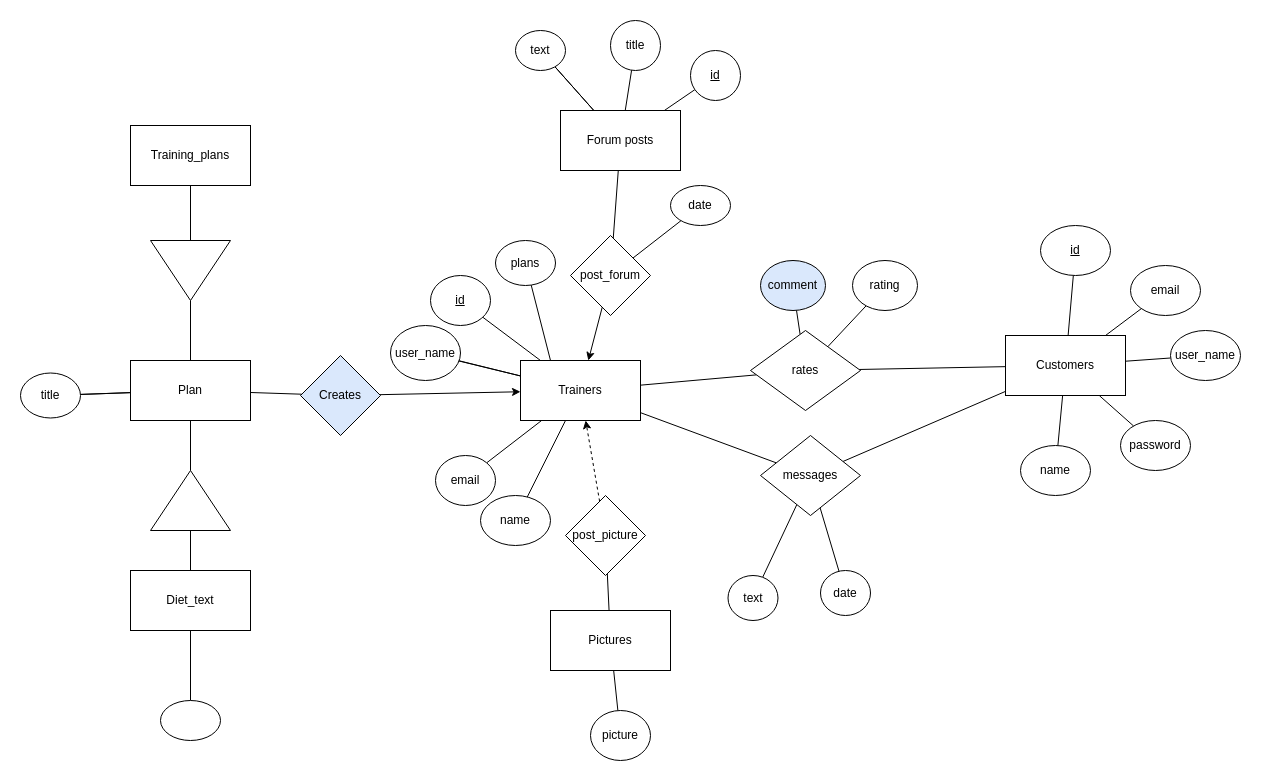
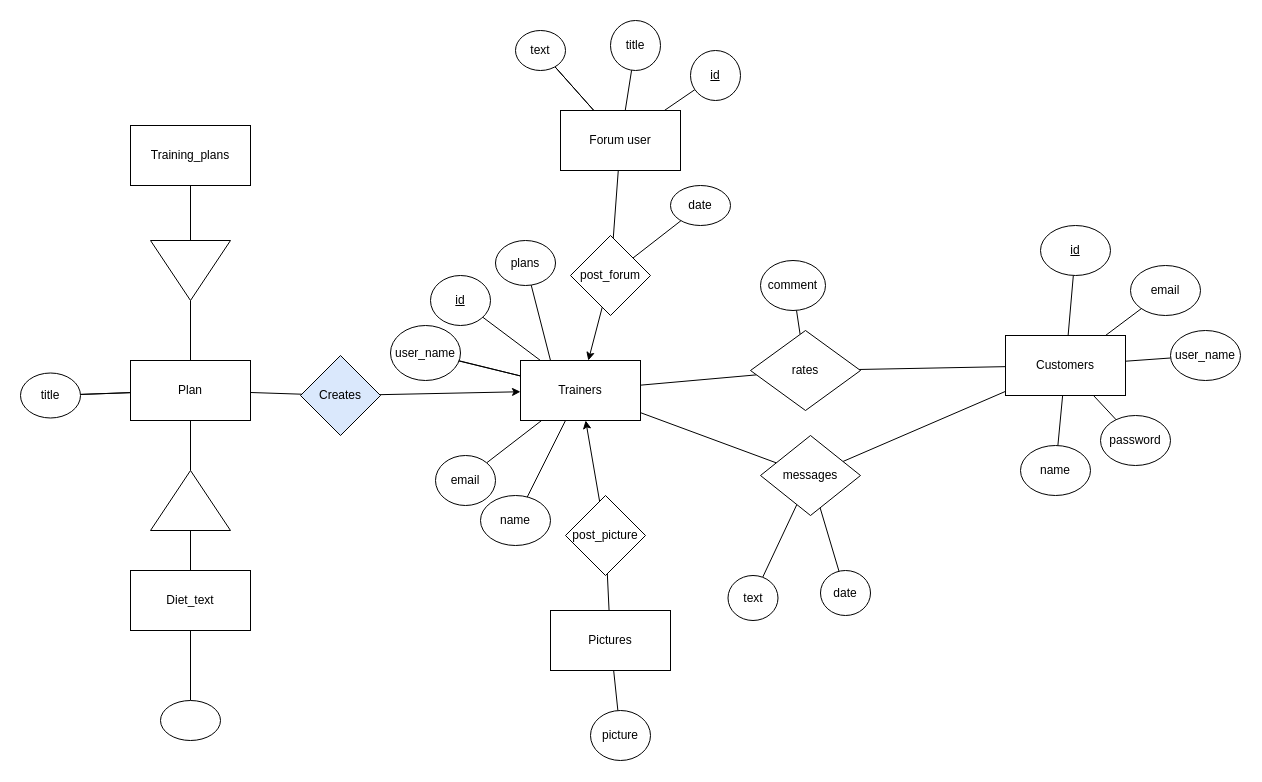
  <mxCell id="0" />
  <mxCell id="1" parent="0" />
  <mxCell id="2" value="" style="rounded=0;orthogonalLoop=1;jettySize=auto;html=1;endArrow=none;endFill=0;" edge="1" parent="1" source="6" target="32"><mxGeometry relative="1" as="geometry" /></mxCell>
  <mxCell id="3" value="" style="edgeStyle=none;rounded=0;orthogonalLoop=1;jettySize=auto;html=1;endArrow=none;endFill=0;" edge="1" parent="1" source="6" target="37"><mxGeometry relative="1" as="geometry" /></mxCell>
  <mxCell id="4" style="edgeStyle=none;rounded=0;orthogonalLoop=1;jettySize=auto;html=1;exitX=0.25;exitY=0;exitDx=0;exitDy=0;endArrow=none;endFill=0;" edge="1" parent="1" source="6" target="38"><mxGeometry relative="1" as="geometry" /></mxCell>
  <mxCell id="5" value="" style="edgeStyle=none;rounded=0;orthogonalLoop=1;jettySize=auto;html=1;endArrow=none;endFill=0;" edge="1" parent="1" source="6" target="36"><mxGeometry relative="1" as="geometry" /></mxCell>
  <mxCell id="6" value="Trainers" style="rounded=0;whiteSpace=wrap;html=1;" vertex="1" parent="1"><mxGeometry x="520" y="360" width="120" height="60" as="geometry" /></mxCell>
  <mxCell id="7" value="" style="edgeStyle=none;rounded=0;orthogonalLoop=1;jettySize=auto;html=1;endArrow=none;endFill=0;" edge="1" parent="1" source="13" target="18"><mxGeometry relative="1" as="geometry" /></mxCell>
  <mxCell id="8" value="" style="edgeStyle=none;rounded=0;orthogonalLoop=1;jettySize=auto;html=1;endArrow=none;endFill=0;" edge="1" parent="1" source="13" target="19"><mxGeometry relative="1" as="geometry" /></mxCell>
  <mxCell id="9" value="" style="edgeStyle=none;rounded=0;orthogonalLoop=1;jettySize=auto;html=1;endArrow=none;endFill=0;" edge="1" parent="1" source="13" target="20"><mxGeometry relative="1" as="geometry" /></mxCell>
  <mxCell id="10" value="" style="edgeStyle=none;rounded=0;orthogonalLoop=1;jettySize=auto;html=1;endArrow=none;endFill=0;" edge="1" parent="1" source="13" target="21"><mxGeometry relative="1" as="geometry" /></mxCell>
  <mxCell id="11" value="" style="edgeStyle=none;rounded=0;orthogonalLoop=1;jettySize=auto;html=1;endArrow=none;endFill=0;" edge="1" parent="1" source="13" target="22"><mxGeometry relative="1" as="geometry" /></mxCell>
  <mxCell id="12" value="" style="edgeStyle=none;rounded=0;orthogonalLoop=1;jettySize=auto;html=1;endArrow=none;endFill=0;" edge="1" parent="1" source="13" target="23"><mxGeometry relative="1" as="geometry" /></mxCell>
  <mxCell id="13" value="Customers" style="rounded=0;whiteSpace=wrap;html=1;" vertex="1" parent="1"><mxGeometry x="1005" y="335" width="120" height="60" as="geometry" /></mxCell>
  <mxCell id="14" style="edgeStyle=none;rounded=0;orthogonalLoop=1;jettySize=auto;html=1;exitX=0;exitY=0.25;exitDx=0;exitDy=0;endArrow=none;endFill=0;" edge="1" parent="1" source="6" target="6"><mxGeometry relative="1" as="geometry" /></mxCell>
  <mxCell id="15" value="" style="edgeStyle=none;rounded=0;orthogonalLoop=1;jettySize=auto;html=1;endArrow=none;endFill=0;" edge="1" parent="1" source="18" target="6"><mxGeometry relative="1" as="geometry" /></mxCell>
- <mxCell id="16" value="" style="edgeStyle=none;rounded=0;orthogonalLoop=1;jettySize=auto;html=1;endArrow=none;endFill=0;" edge="1" parent="1" source="18" target="29"><mxGeometry relative="1" as="geometry" /></mxCell>
  <mxCell id="17" value="" style="edgeStyle=none;rounded=0;orthogonalLoop=1;jettySize=auto;html=1;endArrow=none;endFill=0;" edge="1" parent="1" source="18" target="58"><mxGeometry relative="1" as="geometry" /></mxCell>
  <mxCell id="18" value="rates" style="rhombus;whiteSpace=wrap;html=1;rounded=0;" vertex="1" parent="1"><mxGeometry x="750" y="330" width="110" height="80" as="geometry" /></mxCell>
  <mxCell id="19" value="name" style="ellipse;whiteSpace=wrap;html=1;rounded=0;" vertex="1" parent="1"><mxGeometry x="1020" y="445" width="70" height="50" as="geometry" /></mxCell>
  <mxCell id="20" value="&lt;u&gt;id&lt;/u&gt;" style="ellipse;whiteSpace=wrap;html=1;rounded=0;" vertex="1" parent="1"><mxGeometry x="1040" y="225" width="70" height="50" as="geometry" /></mxCell>
  <mxCell id="21" value="email" style="ellipse;whiteSpace=wrap;html=1;rounded=0;" vertex="1" parent="1"><mxGeometry x="1130" y="265" width="70" height="50" as="geometry" /></mxCell>
  <mxCell id="22" value="user_name" style="ellipse;whiteSpace=wrap;html=1;rounded=0;" vertex="1" parent="1"><mxGeometry x="1170" y="330" width="70" height="50" as="geometry" /></mxCell>
- <mxCell id="23" value="password" style="ellipse;whiteSpace=wrap;html=1;rounded=0;" vertex="1" parent="1"><mxGeometry x="1120" y="420" width="70" height="50" as="geometry" /></mxCell>
+ <mxCell id="23" value="password" style="ellipse;whiteSpace=wrap;html=1;rounded=0;" vertex="1" parent="1"><mxGeometry x="1100" y="415" width="70" height="50" as="geometry" /></mxCell>
  <mxCell id="24" value="" style="edgeStyle=none;rounded=0;orthogonalLoop=1;jettySize=auto;html=1;endArrow=none;endFill=0;" edge="1" parent="1" source="28" target="6"><mxGeometry relative="1" as="geometry" /></mxCell>
  <mxCell id="25" value="" style="edgeStyle=none;rounded=0;orthogonalLoop=1;jettySize=auto;html=1;endArrow=none;endFill=0;" edge="1" parent="1" source="28" target="13"><mxGeometry relative="1" as="geometry" /></mxCell>
  <mxCell id="26" value="" style="edgeStyle=none;rounded=0;orthogonalLoop=1;jettySize=auto;html=1;endArrow=none;endFill=0;" edge="1" parent="1" source="28" target="30"><mxGeometry relative="1" as="geometry" /></mxCell>
  <mxCell id="27" value="" style="edgeStyle=none;rounded=0;orthogonalLoop=1;jettySize=auto;html=1;endArrow=none;endFill=0;" edge="1" parent="1" source="28" target="31"><mxGeometry relative="1" as="geometry" /></mxCell>
  <mxCell id="28" value="messages" style="rhombus;whiteSpace=wrap;html=1;" vertex="1" parent="1"><mxGeometry x="760" y="435" width="100" height="80" as="geometry" /></mxCell>
- <mxCell id="29" value="rating" style="ellipse;whiteSpace=wrap;html=1;rounded=0;" vertex="1" parent="1"><mxGeometry x="852" y="260" width="65" height="50" as="geometry" /></mxCell>
  <mxCell id="30" value="text" style="ellipse;whiteSpace=wrap;html=1;" vertex="1" parent="1"><mxGeometry x="727.5" y="575" width="50" height="45" as="geometry" /></mxCell>
  <mxCell id="31" value="date" style="ellipse;whiteSpace=wrap;html=1;" vertex="1" parent="1"><mxGeometry x="820" y="570" width="50" height="45" as="geometry" /></mxCell>
  <mxCell id="32" value="name" style="ellipse;whiteSpace=wrap;html=1;rounded=0;" vertex="1" parent="1"><mxGeometry x="480" y="495" width="70" height="50" as="geometry" /></mxCell>
  <mxCell id="33" style="edgeStyle=none;rounded=0;orthogonalLoop=1;jettySize=auto;html=1;exitX=1;exitY=0;exitDx=0;exitDy=0;endArrow=none;endFill=0;" edge="1" parent="1" source="34" target="6"><mxGeometry relative="1" as="geometry" /></mxCell>
  <mxCell id="34" value="email" style="ellipse;whiteSpace=wrap;html=1;rounded=0;" vertex="1" parent="1"><mxGeometry x="435" y="455" width="60" height="50" as="geometry" /></mxCell>
  <mxCell id="35" style="edgeStyle=none;rounded=0;orthogonalLoop=1;jettySize=auto;html=1;endArrow=none;endFill=0;" edge="1" parent="1" source="36" target="6"><mxGeometry relative="1" as="geometry"><mxPoint x="470" y="370" as="sourcePoint" /></mxGeometry></mxCell>
  <mxCell id="36" value="user_name" style="ellipse;whiteSpace=wrap;html=1;rounded=0;" vertex="1" parent="1"><mxGeometry x="390" y="325" width="70" height="55" as="geometry" /></mxCell>
  <mxCell id="37" value="&lt;u&gt;id&lt;/u&gt;" style="ellipse;whiteSpace=wrap;html=1;rounded=0;" vertex="1" parent="1"><mxGeometry x="430" y="275" width="60" height="50" as="geometry" /></mxCell>
  <mxCell id="38" value="plans" style="ellipse;whiteSpace=wrap;html=1;rounded=0;" vertex="1" parent="1"><mxGeometry x="495" y="240" width="60" height="45" as="geometry" /></mxCell>
  <mxCell id="39" value="" style="edgeStyle=none;rounded=0;orthogonalLoop=1;jettySize=auto;html=1;endArrow=none;endFill=0;" edge="1" parent="1" source="42" target="47"><mxGeometry relative="1" as="geometry" /></mxCell>
  <mxCell id="40" value="" style="edgeStyle=none;rounded=0;orthogonalLoop=1;jettySize=auto;html=1;endArrow=none;endFill=0;" edge="1" parent="1" source="42" target="47"><mxGeometry relative="1" as="geometry" /></mxCell>
  <mxCell id="41" value="" style="edgeStyle=none;rounded=0;orthogonalLoop=1;jettySize=auto;html=1;endArrow=none;endFill=0;" edge="1" parent="1" source="42" target="48"><mxGeometry relative="1" as="geometry" /></mxCell>
- <mxCell id="42" value="Forum posts" style="rounded=0;whiteSpace=wrap;html=1;" vertex="1" parent="1"><mxGeometry x="560" y="110" width="120" height="60" as="geometry" /></mxCell>
+ <mxCell id="42" value="Forum user" style="rounded=0;whiteSpace=wrap;html=1;" vertex="1" parent="1"><mxGeometry x="560" y="110" width="120" height="60" as="geometry" /></mxCell>
  <mxCell id="43" value="" style="edgeStyle=none;rounded=0;orthogonalLoop=1;jettySize=auto;html=1;endArrow=none;endFill=0;" edge="1" parent="1" source="46" target="42"><mxGeometry relative="1" as="geometry" /></mxCell>
  <mxCell id="44" value="" style="edgeStyle=none;rounded=0;orthogonalLoop=1;jettySize=auto;html=1;endArrow=classic;endFill=1;" edge="1" parent="1" source="46" target="6"><mxGeometry relative="1" as="geometry" /></mxCell>
  <mxCell id="45" value="" style="edgeStyle=none;rounded=0;orthogonalLoop=1;jettySize=auto;html=1;endArrow=none;endFill=0;" edge="1" parent="1" source="46" target="56"><mxGeometry relative="1" as="geometry" /></mxCell>
  <mxCell id="46" value="post_forum" style="rhombus;whiteSpace=wrap;html=1;rounded=0;" vertex="1" parent="1"><mxGeometry x="570" y="235" width="80" height="80" as="geometry" /></mxCell>
  <mxCell id="47" value="text" style="ellipse;whiteSpace=wrap;html=1;rounded=0;" vertex="1" parent="1"><mxGeometry x="515" y="30" width="50" height="40" as="geometry" /></mxCell>
  <mxCell id="48" value="title" style="ellipse;whiteSpace=wrap;html=1;rounded=0;" vertex="1" parent="1"><mxGeometry x="610" y="20" width="50" height="50" as="geometry" /></mxCell>
  <mxCell id="49" value="" style="edgeStyle=none;rounded=0;orthogonalLoop=1;jettySize=auto;html=1;endArrow=none;endFill=0;" edge="1" parent="1" source="50" target="42"><mxGeometry relative="1" as="geometry" /></mxCell>
  <mxCell id="50" value="&lt;u&gt;id&lt;/u&gt;" style="ellipse;whiteSpace=wrap;html=1;rounded=0;" vertex="1" parent="1"><mxGeometry x="690" y="50" width="50" height="50" as="geometry" /></mxCell>
  <mxCell id="51" value="" style="edgeStyle=none;rounded=0;orthogonalLoop=1;jettySize=auto;html=1;endArrow=none;endFill=0;" edge="1" parent="1" source="52" target="57"><mxGeometry relative="1" as="geometry" /></mxCell>
  <mxCell id="52" value="Pictures" style="whiteSpace=wrap;html=1;rounded=0;" vertex="1" parent="1"><mxGeometry x="550" y="610" width="120" height="60" as="geometry" /></mxCell>
  <mxCell id="53" value="" style="edgeStyle=none;rounded=0;orthogonalLoop=1;jettySize=auto;html=1;endArrow=none;endFill=0;" edge="1" parent="1" source="55" target="52"><mxGeometry relative="1" as="geometry" /></mxCell>
- <mxCell id="54" value="" style="edgeStyle=none;rounded=0;orthogonalLoop=1;jettySize=auto;html=1;endArrow=classic;endFill=1;dashed=1;" edge="1" parent="1" source="55" target="6"><mxGeometry relative="1" as="geometry" /></mxCell>
+ <mxCell id="54" value="" style="edgeStyle=none;rounded=0;orthogonalLoop=1;jettySize=auto;html=1;endArrow=classic;endFill=1;" edge="1" parent="1" source="55" target="6"><mxGeometry relative="1" as="geometry" /></mxCell>
  <mxCell id="55" value="post_picture" style="rhombus;whiteSpace=wrap;html=1;" vertex="1" parent="1"><mxGeometry x="565" y="495" width="80" height="80" as="geometry" /></mxCell>
  <mxCell id="56" value="date" style="ellipse;whiteSpace=wrap;html=1;rounded=0;" vertex="1" parent="1"><mxGeometry x="670" y="185" width="60" height="40" as="geometry" /></mxCell>
  <mxCell id="57" value="picture" style="ellipse;whiteSpace=wrap;html=1;rounded=0;" vertex="1" parent="1"><mxGeometry x="590" y="710" width="60" height="50" as="geometry" /></mxCell>
- <mxCell id="58" value="comment" style="ellipse;whiteSpace=wrap;html=1;rounded=0;fillColor=#dae8fc;" vertex="1" parent="1"><mxGeometry x="760" y="260" width="65" height="50" as="geometry" /></mxCell>
+ <mxCell id="58" value="comment" style="ellipse;whiteSpace=wrap;html=1;rounded=0;" vertex="1" parent="1"><mxGeometry x="760" y="260" width="65" height="50" as="geometry" /></mxCell>
  <mxCell id="59" value="Training_plans" style="rounded=0;whiteSpace=wrap;html=1;" vertex="1" parent="1"><mxGeometry x="130" y="125" width="120" height="60" as="geometry" /></mxCell>
  <mxCell id="60" value="" style="edgeStyle=none;rounded=0;orthogonalLoop=1;jettySize=auto;html=1;endArrow=none;endFill=0;" edge="1" parent="1" source="61" target="76"><mxGeometry relative="1" as="geometry" /></mxCell>
  <mxCell id="61" value="Diet_text" style="rounded=0;whiteSpace=wrap;html=1;" vertex="1" parent="1"><mxGeometry x="130" y="570" width="120" height="60" as="geometry" /></mxCell>
  <mxCell id="62" value="" style="edgeStyle=none;rounded=0;orthogonalLoop=1;jettySize=auto;html=1;endArrow=classic;endFill=1;" edge="1" parent="1" source="64" target="6"><mxGeometry relative="1" as="geometry" /></mxCell>
  <mxCell id="63" value="" style="edgeStyle=none;rounded=0;orthogonalLoop=1;jettySize=auto;html=1;endArrow=none;endFill=0;" edge="1" parent="1" source="64" target="68"><mxGeometry relative="1" as="geometry" /></mxCell>
  <mxCell id="64" value="Creates" style="rhombus;whiteSpace=wrap;html=1;fillColor=#dae8fc;" vertex="1" parent="1"><mxGeometry x="300" y="355" width="80" height="80" as="geometry" /></mxCell>
  <mxCell id="65" style="edgeStyle=none;rounded=0;orthogonalLoop=1;jettySize=auto;html=1;exitX=0.5;exitY=1;exitDx=0;exitDy=0;endArrow=none;endFill=0;" edge="1" parent="1" source="59" target="59"><mxGeometry relative="1" as="geometry" /></mxCell>
  <mxCell id="66" value="" style="edgeStyle=none;rounded=0;orthogonalLoop=1;jettySize=auto;html=1;endArrow=none;endFill=0;" edge="1" parent="1" source="68" target="75"><mxGeometry relative="1" as="geometry" /></mxCell>
  <mxCell id="67" value="" style="edgeStyle=none;rounded=0;orthogonalLoop=1;jettySize=auto;html=1;endArrow=none;endFill=0;" edge="1" parent="1" source="68" target="75"><mxGeometry relative="1" as="geometry" /></mxCell>
  <mxCell id="68" value="Plan" style="whiteSpace=wrap;html=1;" vertex="1" parent="1"><mxGeometry x="130" y="360" width="120" height="60" as="geometry" /></mxCell>
  <mxCell id="69" value="" style="edgeStyle=none;rounded=0;orthogonalLoop=1;jettySize=auto;html=1;endArrow=none;endFill=0;" edge="1" parent="1" source="71" target="59"><mxGeometry relative="1" as="geometry" /></mxCell>
  <mxCell id="70" value="" style="edgeStyle=none;rounded=0;orthogonalLoop=1;jettySize=auto;html=1;endArrow=none;endFill=0;" edge="1" parent="1" source="71" target="68"><mxGeometry relative="1" as="geometry" /></mxCell>
  <mxCell id="71" value="" style="triangle;whiteSpace=wrap;html=1;direction=south;" vertex="1" parent="1"><mxGeometry x="150" y="240" width="80" height="60" as="geometry" /></mxCell>
  <mxCell id="72" value="" style="edgeStyle=none;rounded=0;orthogonalLoop=1;jettySize=auto;html=1;endArrow=none;endFill=0;" edge="1" parent="1" source="74" target="68"><mxGeometry relative="1" as="geometry" /></mxCell>
  <mxCell id="73" value="" style="edgeStyle=none;rounded=0;orthogonalLoop=1;jettySize=auto;html=1;endArrow=none;endFill=0;" edge="1" parent="1" source="74" target="61"><mxGeometry relative="1" as="geometry" /></mxCell>
  <mxCell id="74" value="" style="triangle;whiteSpace=wrap;html=1;direction=north;" vertex="1" parent="1"><mxGeometry x="150" y="470" width="80" height="60" as="geometry" /></mxCell>
  <mxCell id="75" value="title" style="ellipse;whiteSpace=wrap;html=1;" vertex="1" parent="1"><mxGeometry x="20" y="372.5" width="60" height="45" as="geometry" /></mxCell>
  <mxCell id="76" value="" style="ellipse;whiteSpace=wrap;html=1;rounded=0;" vertex="1" parent="1"><mxGeometry x="160" y="700" width="60" height="40" as="geometry" /></mxCell>
